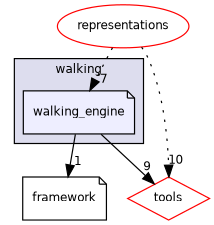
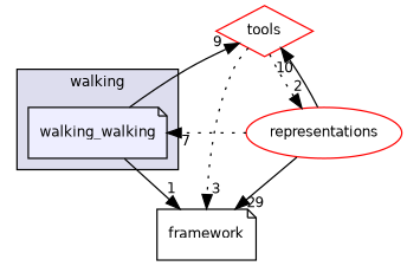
  digraph {
    compound=true
    node [fillcolor=white fontname=Helvetica fontsize=10 shape=note style=filled]
    edge [labeldistance=1.5 labelfontname=Helvetica labelfontsize=10 style=solid]
-   n1 [fillcolor="#eeeeff" label=walking_engine pencolor=black]
+   n1 [fillcolor="#eeeeff" label=walking_walking pencolor=black]
    n2 [label=framework fillcolor="" style=""]
    n3 [color=red label=tools shape=diamond]
    n4 [color=red label=representations shape=ellipse]
    subgraph cluster_1 {
      bgcolor="#ddddee"
      fontname=Helvetica
      fontsize=10
      label=walking
      pencolor=black
      n1
    }
    n1 -> n2 [headlabel=1]
    n1 -> n3 [headlabel=9]
+   n3 -> n2 [headlabel=3 style=dotted]
+   n3 -> n4 [headlabel=2 style=dotted]
    n4 -> n1 [headlabel=7 style=dotted]
-   n4 -> n3 [headlabel=10 style=dotted]
+   n4 -> n2 [headlabel=29]
+   n4 -> n3 [headlabel=10]
  }
